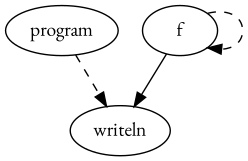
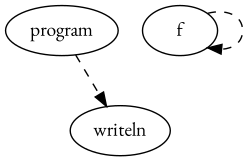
  digraph {
    fontname="EB Garamond"
    node [fontname="EB Garamond"]
    edge [fontname="EB Garamond" style=dashed]
    program
    writeln
    f
    program -> writeln
-   f -> writeln [style=""]
    f -> f
  }
